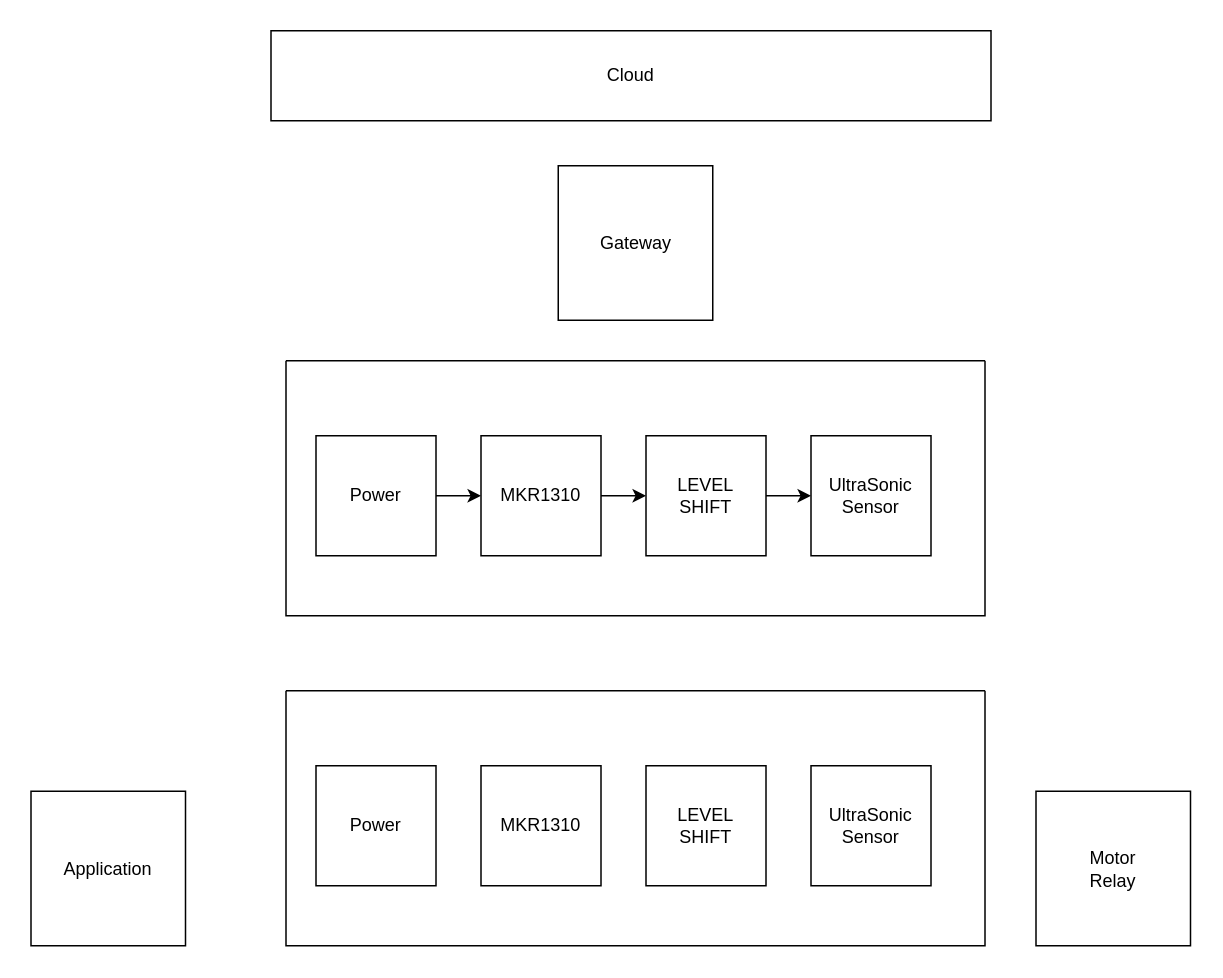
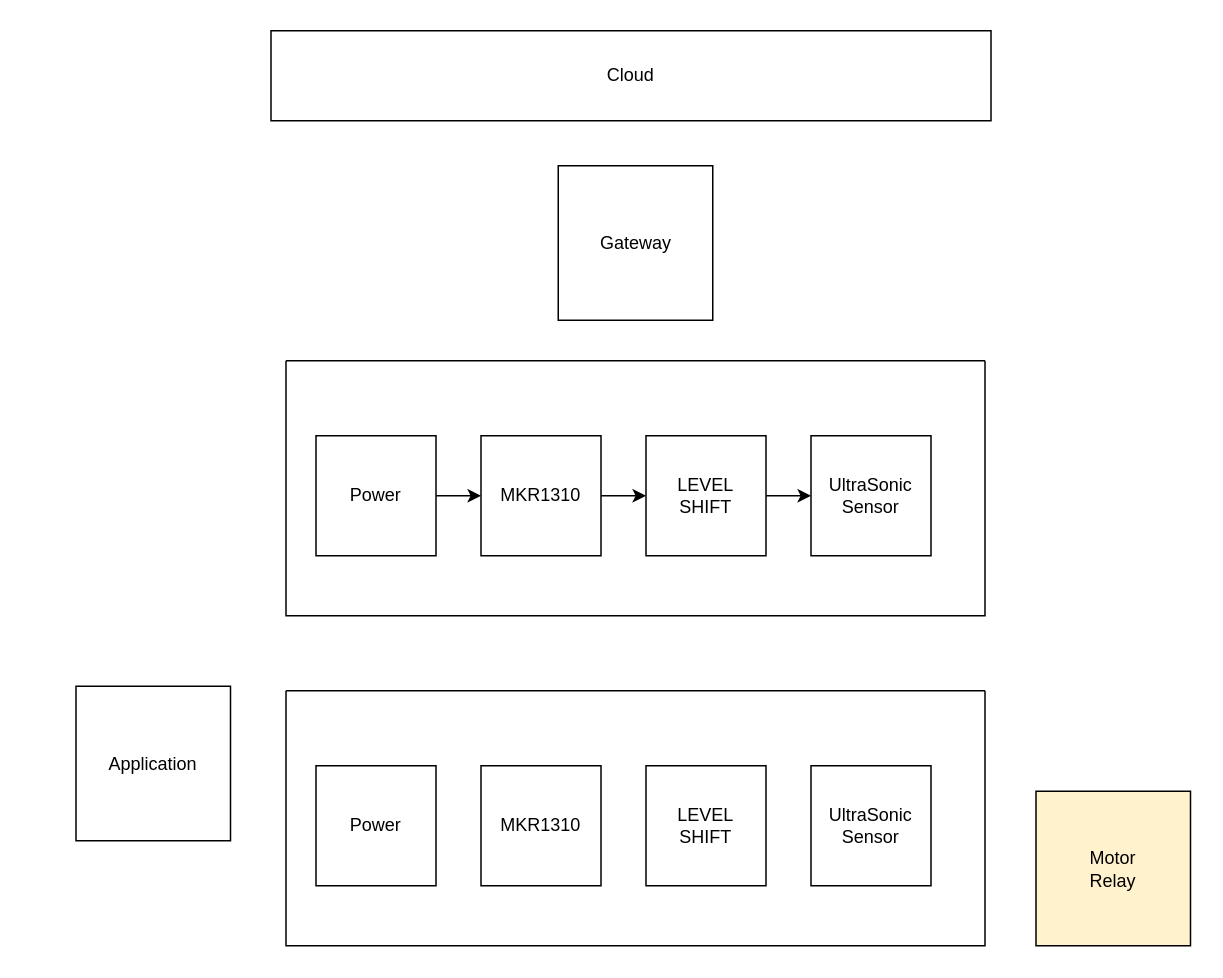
  <mxCell id="0" />
  <mxCell id="1" parent="0" />
  <mxCell id="2" value="" style="group" vertex="1" connectable="0" parent="1"><mxGeometry x="190" y="240" width="466" height="170" as="geometry" /></mxCell>
  <mxCell id="3" value="LEVEL&lt;div&gt;SHIFT&lt;/div&gt;" style="whiteSpace=wrap;html=1;aspect=fixed;" vertex="1" parent="2"><mxGeometry x="240" y="50" width="80" height="80" as="geometry" /></mxCell>
  <mxCell id="4" value="UltraSonic&lt;div&gt;Sensor&lt;/div&gt;" style="whiteSpace=wrap;html=1;aspect=fixed;" vertex="1" parent="2"><mxGeometry x="350" y="50" width="80" height="80" as="geometry" /></mxCell>
  <mxCell id="5" value="Power" style="whiteSpace=wrap;html=1;aspect=fixed;" vertex="1" parent="2"><mxGeometry x="20" y="50" width="80" height="80" as="geometry" /></mxCell>
  <mxCell id="6" value="" style="edgeStyle=orthogonalEdgeStyle;rounded=0;orthogonalLoop=1;jettySize=auto;html=1;" edge="1" parent="2" source="3" target="4"><mxGeometry relative="1" as="geometry" /></mxCell>
  <mxCell id="7" value="" style="swimlane;startSize=0;" vertex="1" parent="2"><mxGeometry width="466" height="170" as="geometry"><mxRectangle width="50" height="40" as="alternateBounds" /></mxGeometry></mxCell>
  <mxCell id="8" value="MKR1310" style="whiteSpace=wrap;html=1;aspect=fixed;" vertex="1" parent="7"><mxGeometry x="130" y="50" width="80" height="80" as="geometry" /></mxCell>
  <mxCell id="9" value="" style="edgeStyle=orthogonalEdgeStyle;rounded=0;orthogonalLoop=1;jettySize=auto;html=1;" edge="1" parent="2" source="5" target="8"><mxGeometry relative="1" as="geometry" /></mxCell>
  <mxCell id="10" value="" style="edgeStyle=orthogonalEdgeStyle;rounded=0;orthogonalLoop=1;jettySize=auto;html=1;" edge="1" parent="2" source="8" target="3"><mxGeometry relative="1" as="geometry" /></mxCell>
  <mxCell id="11" value="Gateway" style="whiteSpace=wrap;html=1;aspect=fixed;" vertex="1" parent="1"><mxGeometry x="371.5" y="110" width="103" height="103" as="geometry" /></mxCell>
  <mxCell id="12" value="Cloud" style="rounded=0;whiteSpace=wrap;html=1;" vertex="1" parent="1"><mxGeometry x="180" y="20" width="480" height="60" as="geometry" /></mxCell>
- <mxCell id="13" value="Application" style="whiteSpace=wrap;html=1;aspect=fixed;" vertex="1" parent="1"><mxGeometry x="20" y="527" width="103" height="103" as="geometry" /></mxCell>
- <mxCell id="14" value="Motor&lt;div&gt;Relay&lt;/div&gt;" style="whiteSpace=wrap;html=1;aspect=fixed;" vertex="1" parent="1"><mxGeometry x="690" y="527" width="103" height="103" as="geometry" /></mxCell>
+ <mxCell id="13" value="Application" style="whiteSpace=wrap;html=1;aspect=fixed;" vertex="1" parent="1"><mxGeometry x="50" y="457" width="103" height="103" as="geometry" /></mxCell>
+ <mxCell id="14" value="Motor&lt;div&gt;Relay&lt;/div&gt;" style="whiteSpace=wrap;html=1;aspect=fixed;fillColor=#fff2cc;" vertex="1" parent="1"><mxGeometry x="690" y="527" width="103" height="103" as="geometry" /></mxCell>
  <mxCell id="15" value="LEVEL&lt;div&gt;SHIFT&lt;/div&gt;" style="whiteSpace=wrap;html=1;aspect=fixed;" vertex="1" parent="1"><mxGeometry x="430" y="510" width="80" height="80" as="geometry" /></mxCell>
  <mxCell id="16" value="UltraSonic&lt;div&gt;Sensor&lt;/div&gt;" style="whiteSpace=wrap;html=1;aspect=fixed;" vertex="1" parent="1"><mxGeometry x="540" y="510" width="80" height="80" as="geometry" /></mxCell>
  <mxCell id="17" value="Power" style="whiteSpace=wrap;html=1;aspect=fixed;" vertex="1" parent="1"><mxGeometry x="210" y="510" width="80" height="80" as="geometry" /></mxCell>
  <mxCell id="18" value="" style="swimlane;startSize=0;" vertex="1" parent="1"><mxGeometry x="190" y="460" width="466" height="170" as="geometry"><mxRectangle width="50" height="40" as="alternateBounds" /></mxGeometry></mxCell>
  <mxCell id="19" value="MKR1310" style="whiteSpace=wrap;html=1;aspect=fixed;" vertex="1" parent="18"><mxGeometry x="130" y="50" width="80" height="80" as="geometry" /></mxCell>
